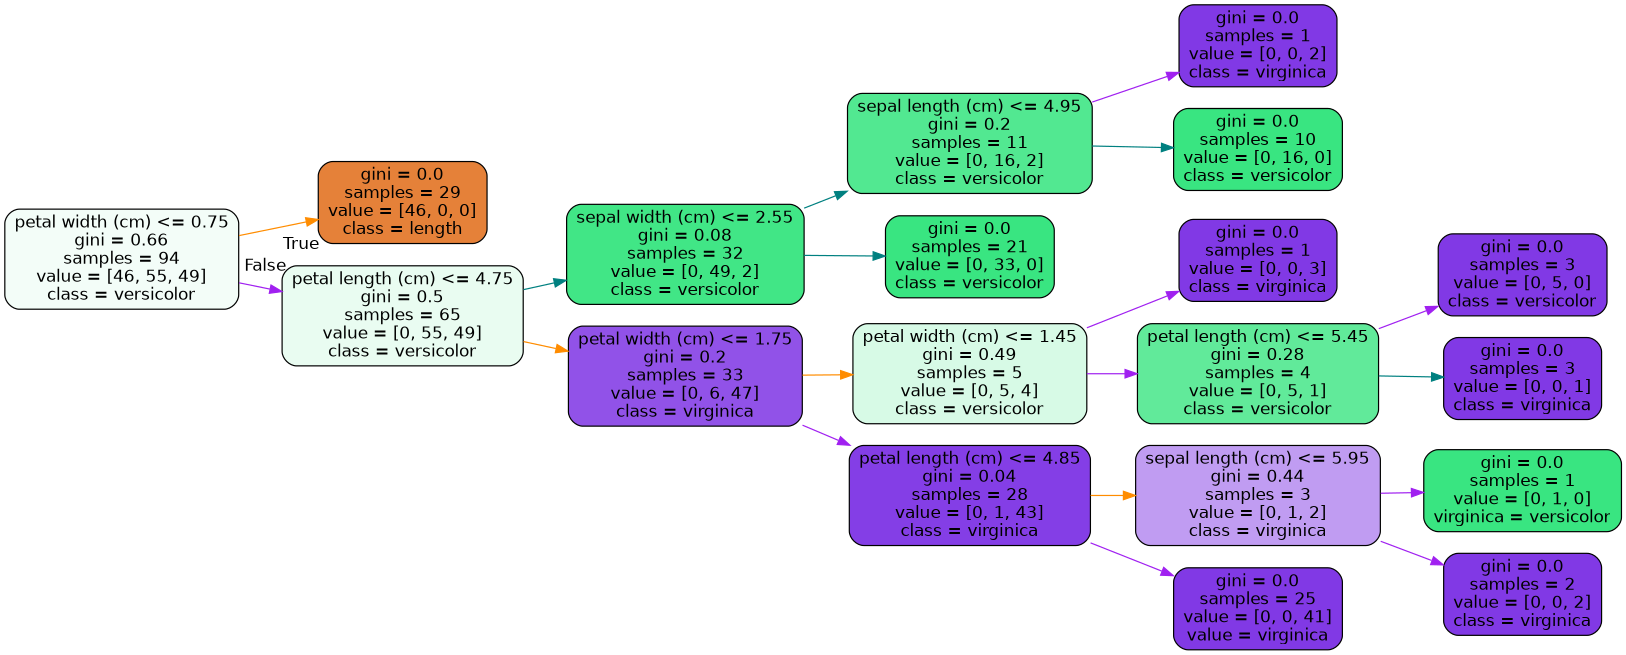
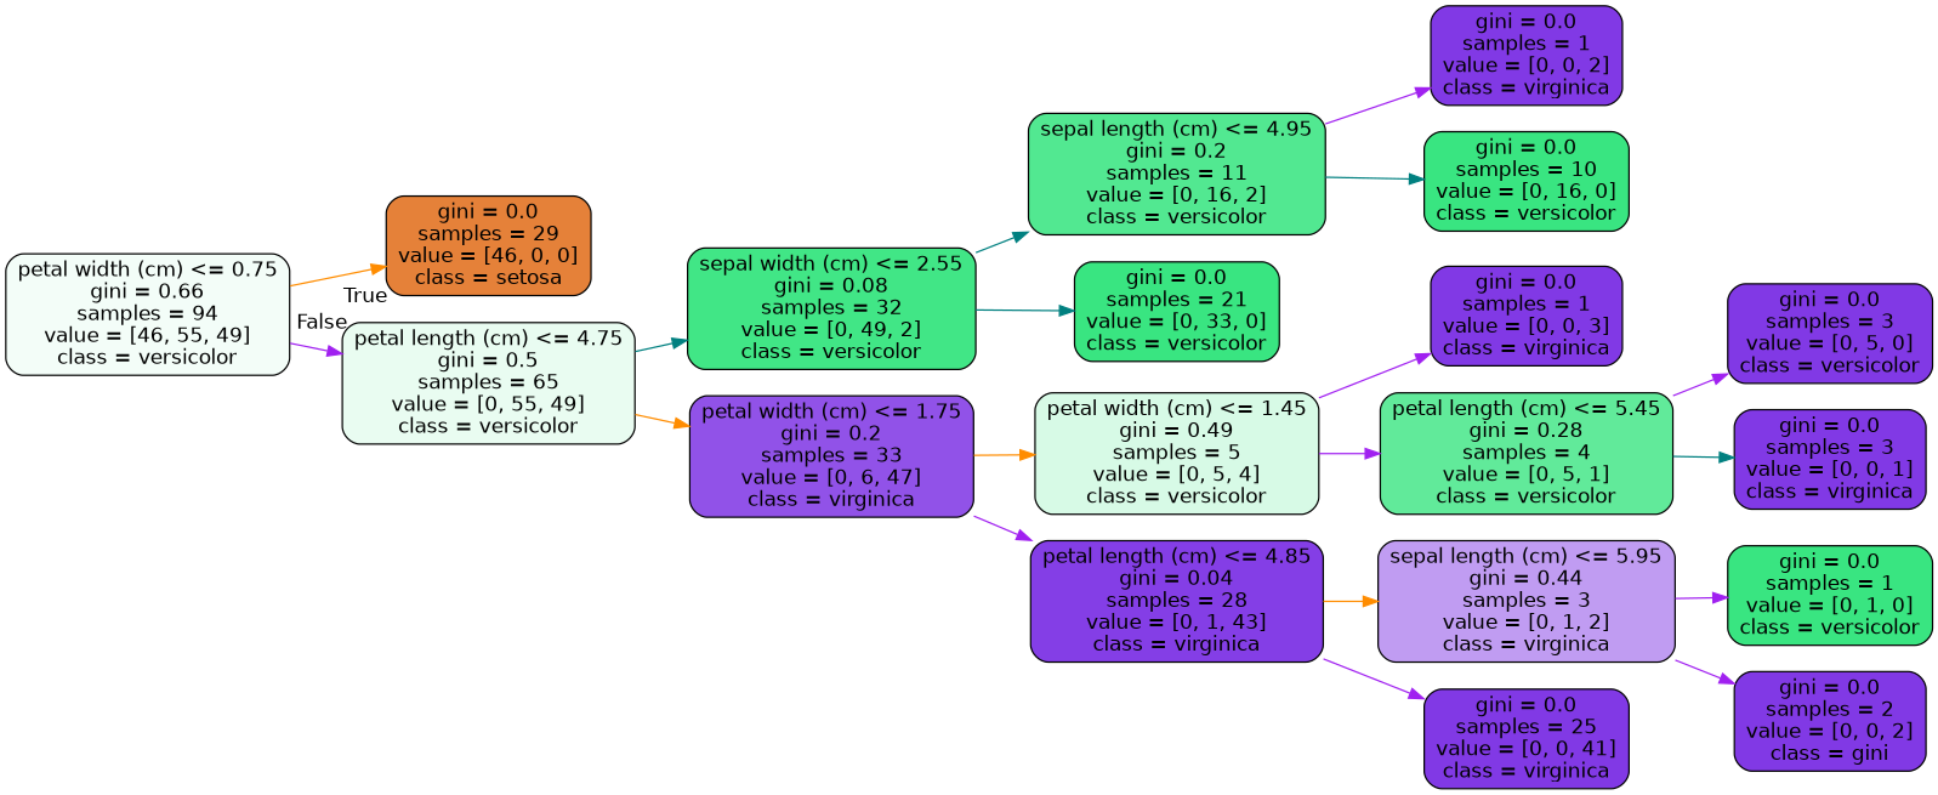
  digraph {
    rankdir=LR
    node [color=black fillcolor="#8139e5" fontname=helvetica shape=box style="filled, rounded"]
    edge [color=purple fontname=helvetica]
    n1 [fillcolor="#f3fdf8" label="petal width (cm) <= 0.75\ngini = 0.66\nsamples = 94\nvalue = [46, 55, 49]\nclass = versicolor"]
-   n2 [fillcolor="#e58139" label="gini = 0.0\nsamples = 29\nvalue = [46, 0, 0]\nclass = length"]
+   n2 [fillcolor="#e58139" label="gini = 0.0\nsamples = 29\nvalue = [46, 0, 0]\nclass = setosa"]
    n3 [fillcolor="#e9fcf1" label="petal length (cm) <= 4.75\ngini = 0.5\nsamples = 65\nvalue = [0, 55, 49]\nclass = versicolor"]
    n4 [fillcolor="#41e686" label="sepal width (cm) <= 2.55\ngini = 0.08\nsamples = 32\nvalue = [0, 49, 2]\nclass = versicolor"]
    n5 [fillcolor="#9152e8" label="petal width (cm) <= 1.75\ngini = 0.2\nsamples = 33\nvalue = [0, 6, 47]\nclass = virginica"]
    n6 [fillcolor="#52e891" label="sepal length (cm) <= 4.95\ngini = 0.2\nsamples = 11\nvalue = [0, 16, 2]\nclass = versicolor"]
    n7 [fillcolor="#39e581" label="gini = 0.0\nsamples = 21\nvalue = [0, 33, 0]\nclass = versicolor"]
    n8 [fillcolor="#d7fae6" label="petal width (cm) <= 1.45\ngini = 0.49\nsamples = 5\nvalue = [0, 5, 4]\nclass = versicolor"]
    n9 [fillcolor="#843ee6" label="petal length (cm) <= 4.85\ngini = 0.04\nsamples = 28\nvalue = [0, 1, 43]\nclass = virginica"]
    n10 [label="gini = 0.0\nsamples = 1\nvalue = [0, 0, 2]\nclass = virginica"]
    n11 [fillcolor="#39e581" label="gini = 0.0\nsamples = 10\nvalue = [0, 16, 0]\nclass = versicolor"]
    n12 [label="gini = 0.0\nsamples = 1\nvalue = [0, 0, 3]\nclass = virginica"]
    n13 [fillcolor="#61ea9a" label="petal length (cm) <= 5.45\ngini = 0.28\nsamples = 4\nvalue = [0, 5, 1]\nclass = versicolor"]
    n14 [fillcolor="#c09cf2" label="sepal length (cm) <= 5.95\ngini = 0.44\nsamples = 3\nvalue = [0, 1, 2]\nclass = virginica"]
-   n15 [label="gini = 0.0\nsamples = 25\nvalue = [0, 0, 41]\nvalue = virginica"]
+   n15 [label="gini = 0.0\nsamples = 25\nvalue = [0, 0, 41]\nclass = virginica"]
    n16 [label="gini = 0.0\nsamples = 3\nvalue = [0, 5, 0]\nclass = versicolor"]
    n17 [label="gini = 0.0\nsamples = 3\nvalue = [0, 0, 1]\nclass = virginica"]
-   n18 [fillcolor="#39e581" label="gini = 0.0\nsamples = 1\nvalue = [0, 1, 0]\nvirginica = versicolor"]
-   n19 [label="gini = 0.0\nsamples = 2\nvalue = [0, 0, 2]\nclass = virginica"]
+   n18 [fillcolor="#39e581" label="gini = 0.0\nsamples = 1\nvalue = [0, 1, 0]\nclass = versicolor"]
+   n19 [label="gini = 0.0\nsamples = 2\nvalue = [0, 0, 2]\nclass = gini"]
    n1 -> n2 [color=darkorange headlabel=True labelangle=45 labeldistance=2.5]
    n1 -> n3 [headlabel=False labelangle=-45 labeldistance=2.5]
    n3 -> n4 [color=teal]
    n3 -> n5 [color=darkorange]
    n4 -> n6 [color=teal]
    n4 -> n7 [color=teal]
    n5 -> n8 [color=darkorange]
    n5 -> n9
    n6 -> n10
    n6 -> n11 [color=teal]
    n8 -> n12
    n8 -> n13
    n9 -> n14 [color=darkorange]
    n9 -> n15
    n13 -> n16
    n13 -> n17 [color=teal]
    n14 -> n18
    n14 -> n19
  }
